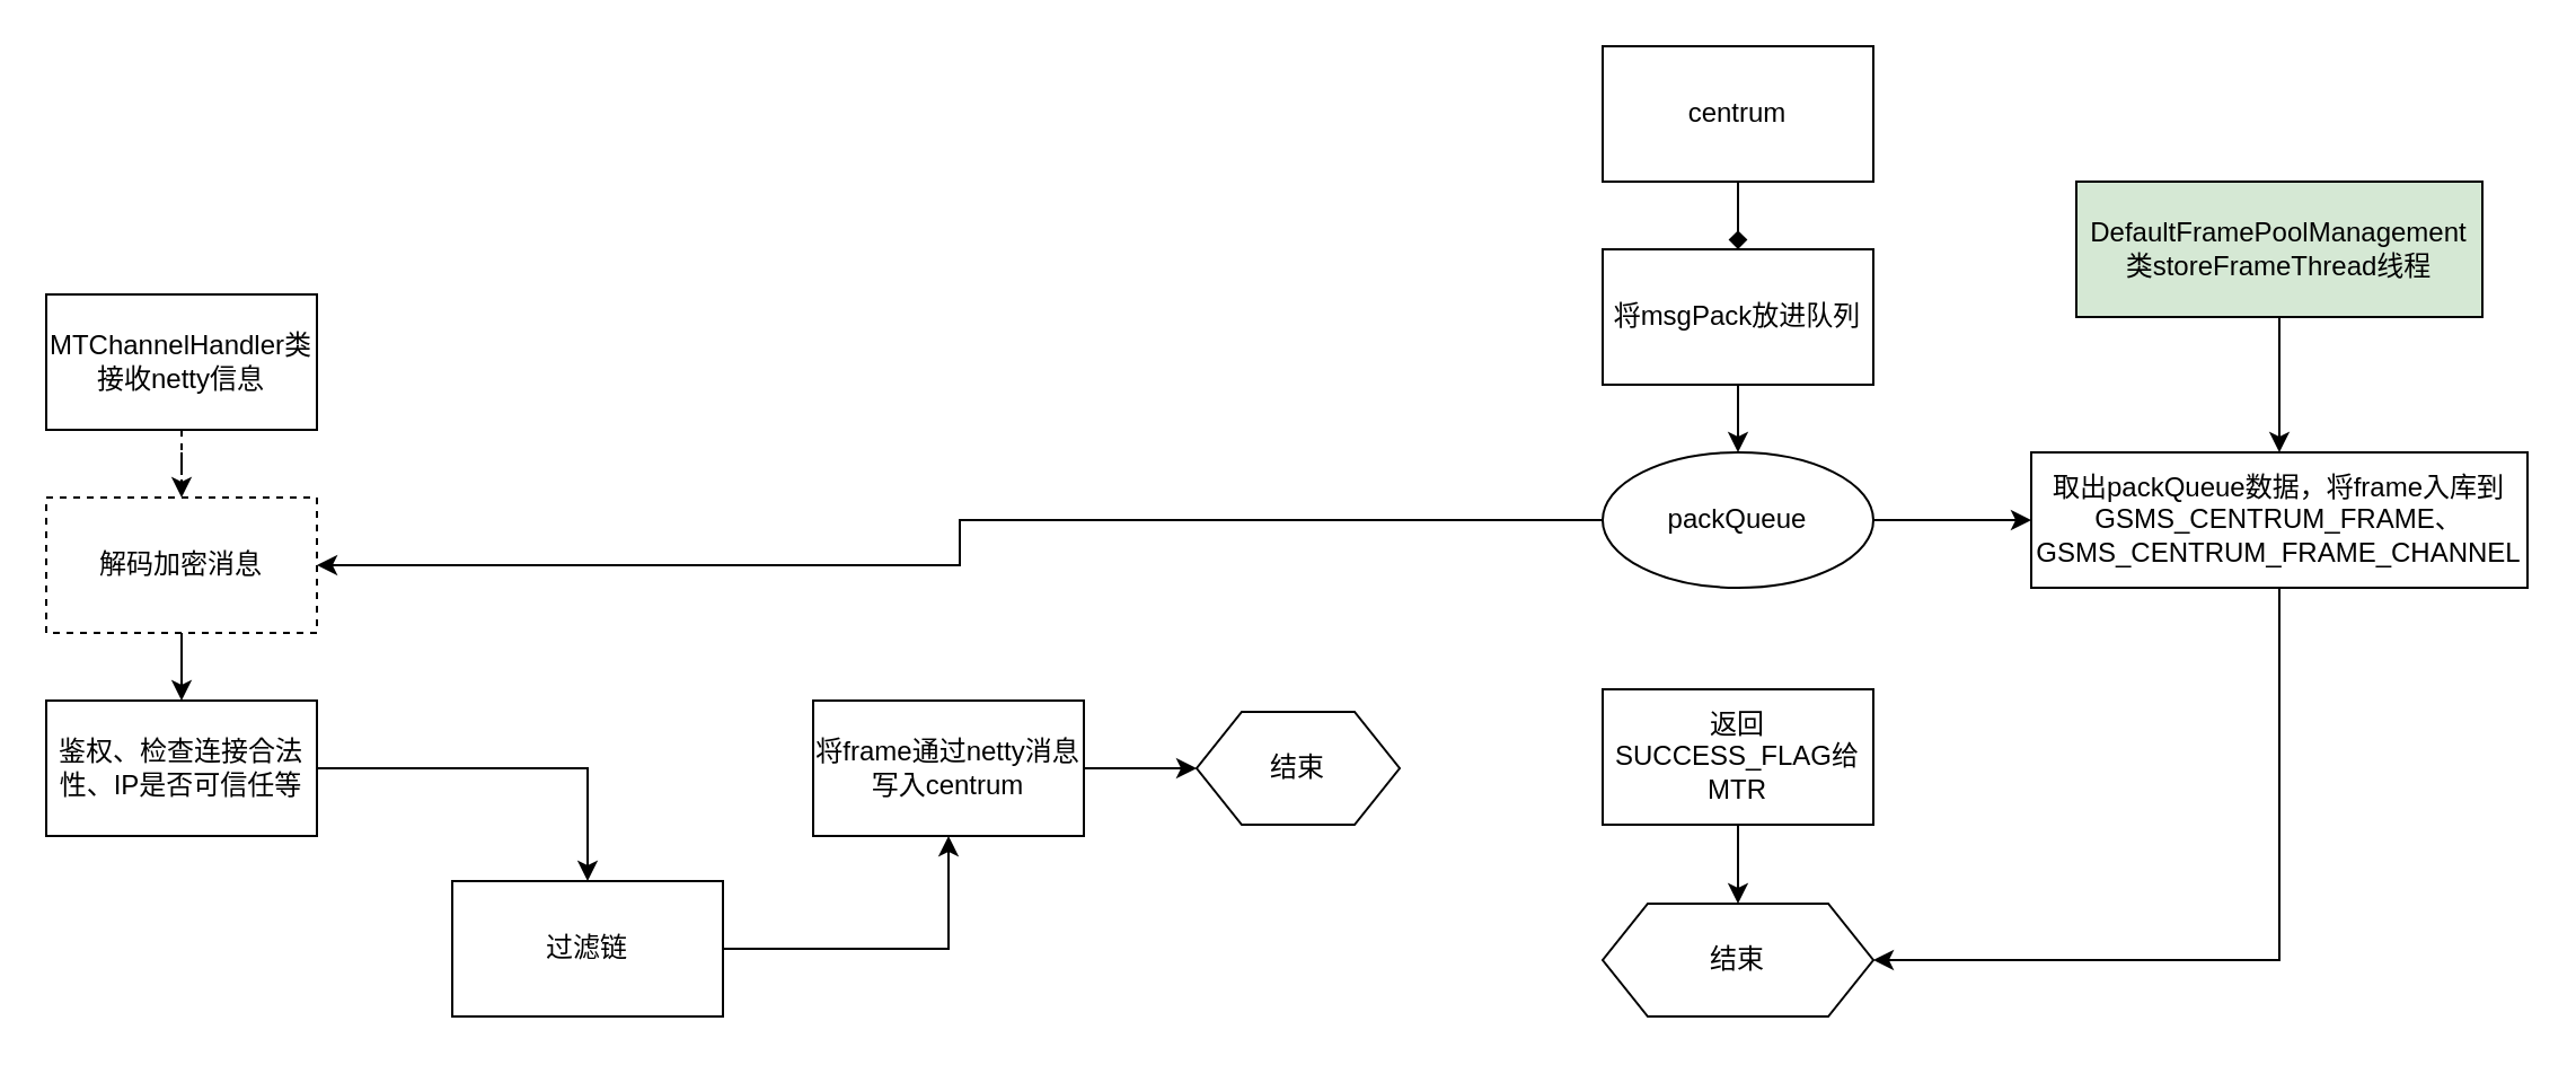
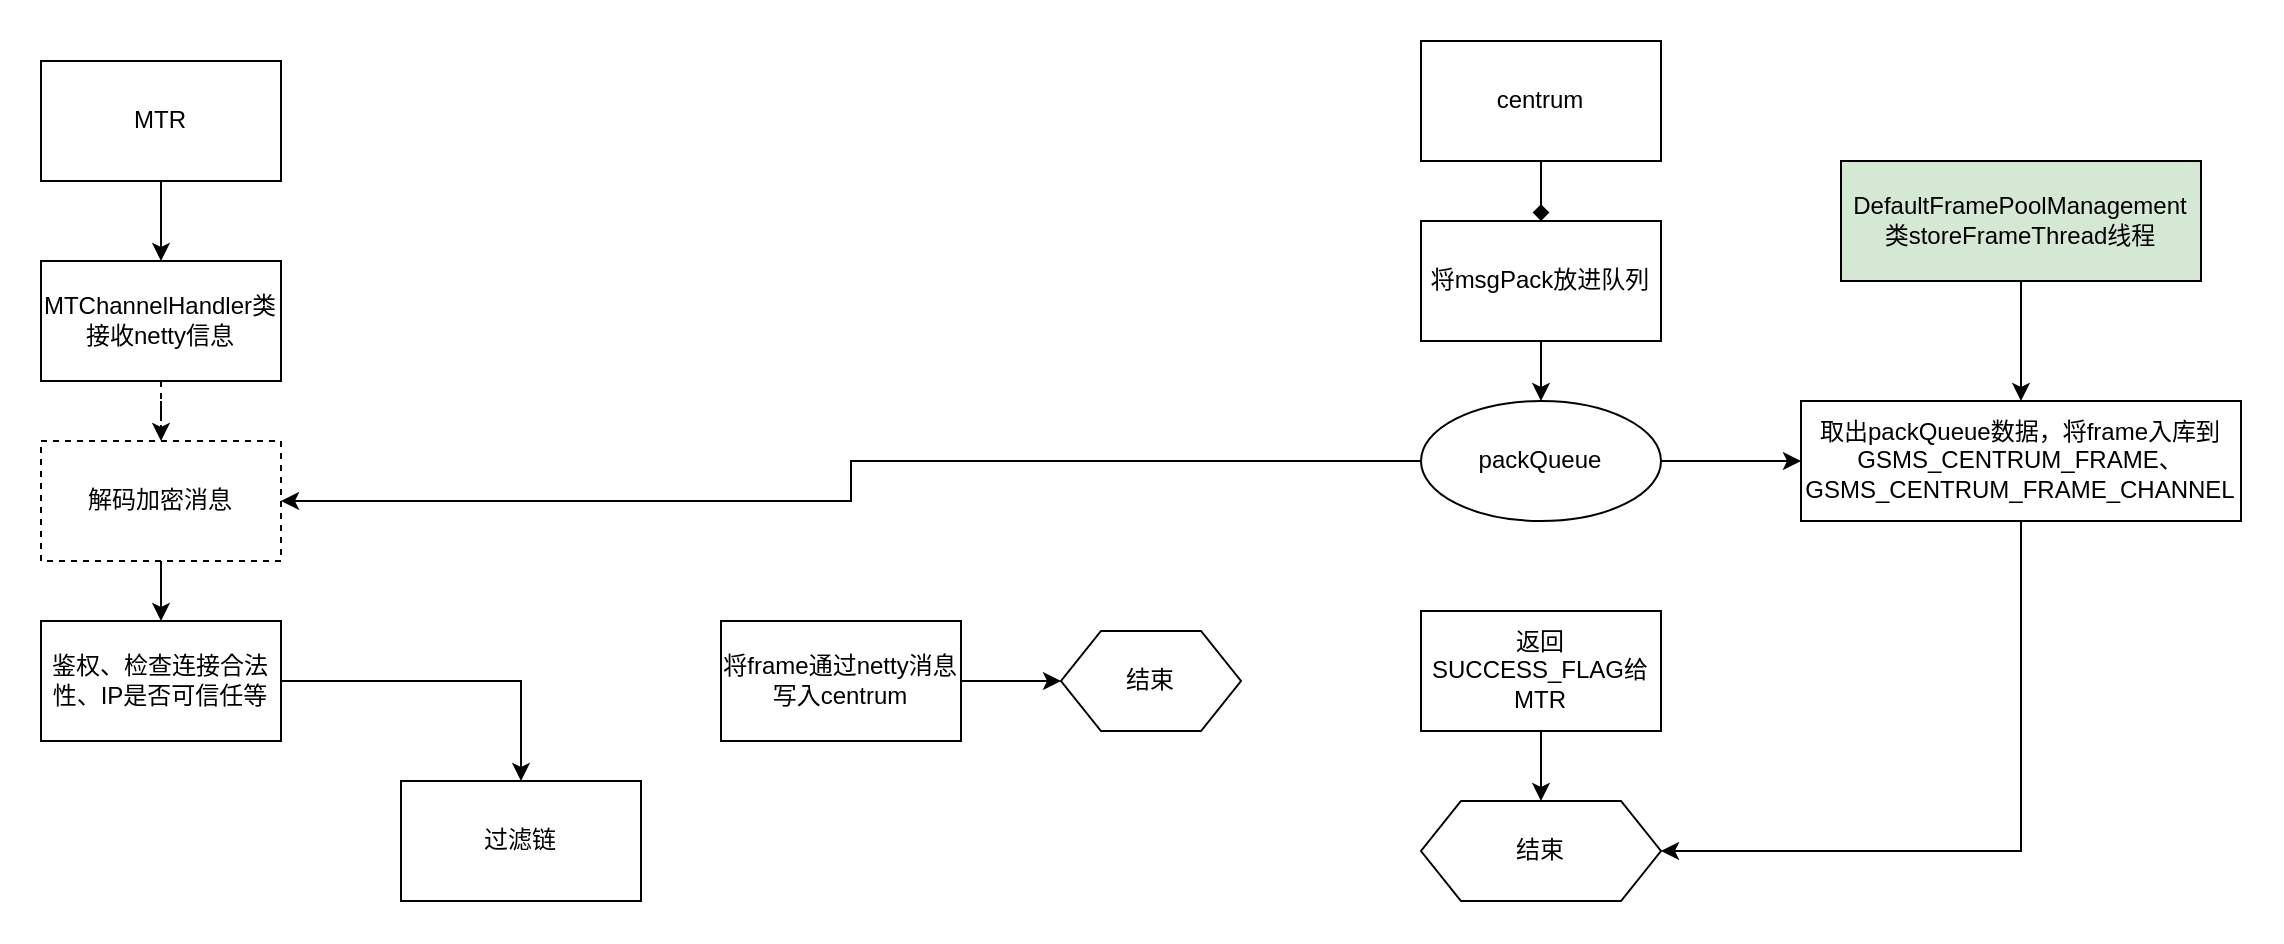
  <mxCell id="0" />
  <mxCell id="1" parent="0" />
+ <mxCell id="2" value="" style="edgeStyle=orthogonalEdgeStyle;rounded=0;orthogonalLoop=1;jettySize=auto;html=1;" edge="1" parent="1" source="3" target="5"><mxGeometry relative="1" as="geometry" /></mxCell>
+ <mxCell id="3" value="MTR" style="whiteSpace=wrap;html=1;" vertex="1" parent="1"><mxGeometry x="20" y="30" width="120" height="60" as="geometry" /></mxCell>
  <mxCell id="4" value="" style="edgeStyle=orthogonalEdgeStyle;rounded=0;orthogonalLoop=1;jettySize=auto;html=1;dashed=1;" edge="1" parent="1" source="5" target="7"><mxGeometry relative="1" as="geometry" /></mxCell>
  <mxCell id="5" value="MTChannelHandler类接收netty信息" style="whiteSpace=wrap;html=1;" vertex="1" parent="1"><mxGeometry x="20" y="130" width="120" height="60" as="geometry" /></mxCell>
  <mxCell id="6" value="" style="edgeStyle=orthogonalEdgeStyle;rounded=0;orthogonalLoop=1;jettySize=auto;html=1;" edge="1" parent="1" source="7" target="9"><mxGeometry relative="1" as="geometry" /></mxCell>
  <mxCell id="7" value="解码加密消息" style="whiteSpace=wrap;html=1;dashed=1;" vertex="1" parent="1"><mxGeometry x="20" y="220" width="120" height="60" as="geometry" /></mxCell>
  <mxCell id="8" value="" style="edgeStyle=orthogonalEdgeStyle;rounded=0;orthogonalLoop=1;jettySize=auto;html=1;" edge="1" parent="1" source="9" target="11"><mxGeometry relative="1" as="geometry" /></mxCell>
  <mxCell id="9" value="鉴权、检查连接合法性、IP是否可信任等" style="whiteSpace=wrap;html=1;" vertex="1" parent="1"><mxGeometry x="20" y="310" width="120" height="60" as="geometry" /></mxCell>
- <mxCell id="10" value="" style="edgeStyle=orthogonalEdgeStyle;rounded=0;orthogonalLoop=1;jettySize=auto;html=1;" edge="1" parent="1" source="11" target="13"><mxGeometry relative="1" as="geometry" /></mxCell>
  <mxCell id="11" value="过滤链" style="whiteSpace=wrap;html=1;" vertex="1" parent="1"><mxGeometry x="200" y="390" width="120" height="60" as="geometry" /></mxCell>
  <mxCell id="12" value="" style="edgeStyle=orthogonalEdgeStyle;rounded=0;orthogonalLoop=1;jettySize=auto;html=1;" edge="1" parent="1" source="13" target="14"><mxGeometry relative="1" as="geometry" /></mxCell>
  <mxCell id="13" value="将frame通过netty消息写入centrum" style="whiteSpace=wrap;html=1;" vertex="1" parent="1"><mxGeometry x="360" y="310" width="120" height="60" as="geometry" /></mxCell>
  <mxCell id="14" value="结束" style="shape=hexagon;perimeter=hexagonPerimeter2;whiteSpace=wrap;html=1;fixedSize=1;" vertex="1" parent="1"><mxGeometry x="530" y="315" width="90" height="50" as="geometry" /></mxCell>
  <mxCell id="15" value="" style="edgeStyle=orthogonalEdgeStyle;rounded=0;orthogonalLoop=1;jettySize=auto;html=1;endArrow=diamond;" edge="1" parent="1" source="16" target="18"><mxGeometry relative="1" as="geometry" /></mxCell>
  <mxCell id="16" value="centrum" style="whiteSpace=wrap;html=1;" vertex="1" parent="1"><mxGeometry x="710" y="20" width="120" height="60" as="geometry" /></mxCell>
  <mxCell id="17" value="" style="edgeStyle=orthogonalEdgeStyle;rounded=0;orthogonalLoop=1;jettySize=auto;html=1;" edge="1" parent="1" source="18" target="21"><mxGeometry relative="1" as="geometry" /></mxCell>
  <mxCell id="18" value="将msgPack放进队列" style="whiteSpace=wrap;html=1;" vertex="1" parent="1"><mxGeometry x="710" y="110" width="120" height="60" as="geometry" /></mxCell>
  <mxCell id="19" value="" style="edgeStyle=orthogonalEdgeStyle;rounded=0;orthogonalLoop=1;jettySize=auto;html=1;" edge="1" parent="1" source="21" target="7"><mxGeometry relative="1" as="geometry" /></mxCell>
  <mxCell id="20" value="" style="edgeStyle=orthogonalEdgeStyle;rounded=0;orthogonalLoop=1;jettySize=auto;html=1;" edge="1" parent="1" source="21" target="28"><mxGeometry relative="1" as="geometry" /></mxCell>
  <mxCell id="21" value="packQueue" style="ellipse;whiteSpace=wrap;html=1;" vertex="1" parent="1"><mxGeometry x="710" y="200" width="120" height="60" as="geometry" /></mxCell>
  <mxCell id="22" value="" style="edgeStyle=orthogonalEdgeStyle;rounded=0;orthogonalLoop=1;jettySize=auto;html=1;" edge="1" parent="1" source="23" target="24"><mxGeometry relative="1" as="geometry" /></mxCell>
  <mxCell id="23" value="返回SUCCESS_FLAG给MTR" style="whiteSpace=wrap;html=1;" vertex="1" parent="1"><mxGeometry x="710" y="305" width="120" height="60" as="geometry" /></mxCell>
  <mxCell id="24" value="结束" style="shape=hexagon;perimeter=hexagonPerimeter2;whiteSpace=wrap;html=1;fixedSize=1;" vertex="1" parent="1"><mxGeometry x="710" y="400" width="120" height="50" as="geometry" /></mxCell>
  <mxCell id="25" value="" style="edgeStyle=orthogonalEdgeStyle;rounded=0;orthogonalLoop=1;jettySize=auto;html=1;" edge="1" parent="1" source="26" target="28"><mxGeometry relative="1" as="geometry" /></mxCell>
  <mxCell id="26" value="DefaultFramePoolManagement类storeFrameThread线程" style="whiteSpace=wrap;html=1;fillColor=#d5e8d4;" vertex="1" parent="1"><mxGeometry x="920" y="80" width="180" height="60" as="geometry" /></mxCell>
  <mxCell id="27" style="edgeStyle=orthogonalEdgeStyle;rounded=0;orthogonalLoop=1;jettySize=auto;html=1;entryX=1;entryY=0.5;entryDx=0;entryDy=0;" edge="1" parent="1" source="28" target="24"><mxGeometry relative="1" as="geometry"><Array as="points"><mxPoint x="1010" y="425" /></Array></mxGeometry></mxCell>
  <mxCell id="28" value="取出packQueue数据，将frame入库到GSMS_CENTRUM_FRAME、GSMS_CENTRUM_FRAME_CHANNEL" style="whiteSpace=wrap;html=1;" vertex="1" parent="1"><mxGeometry x="900" y="200" width="220" height="60" as="geometry" /></mxCell>
